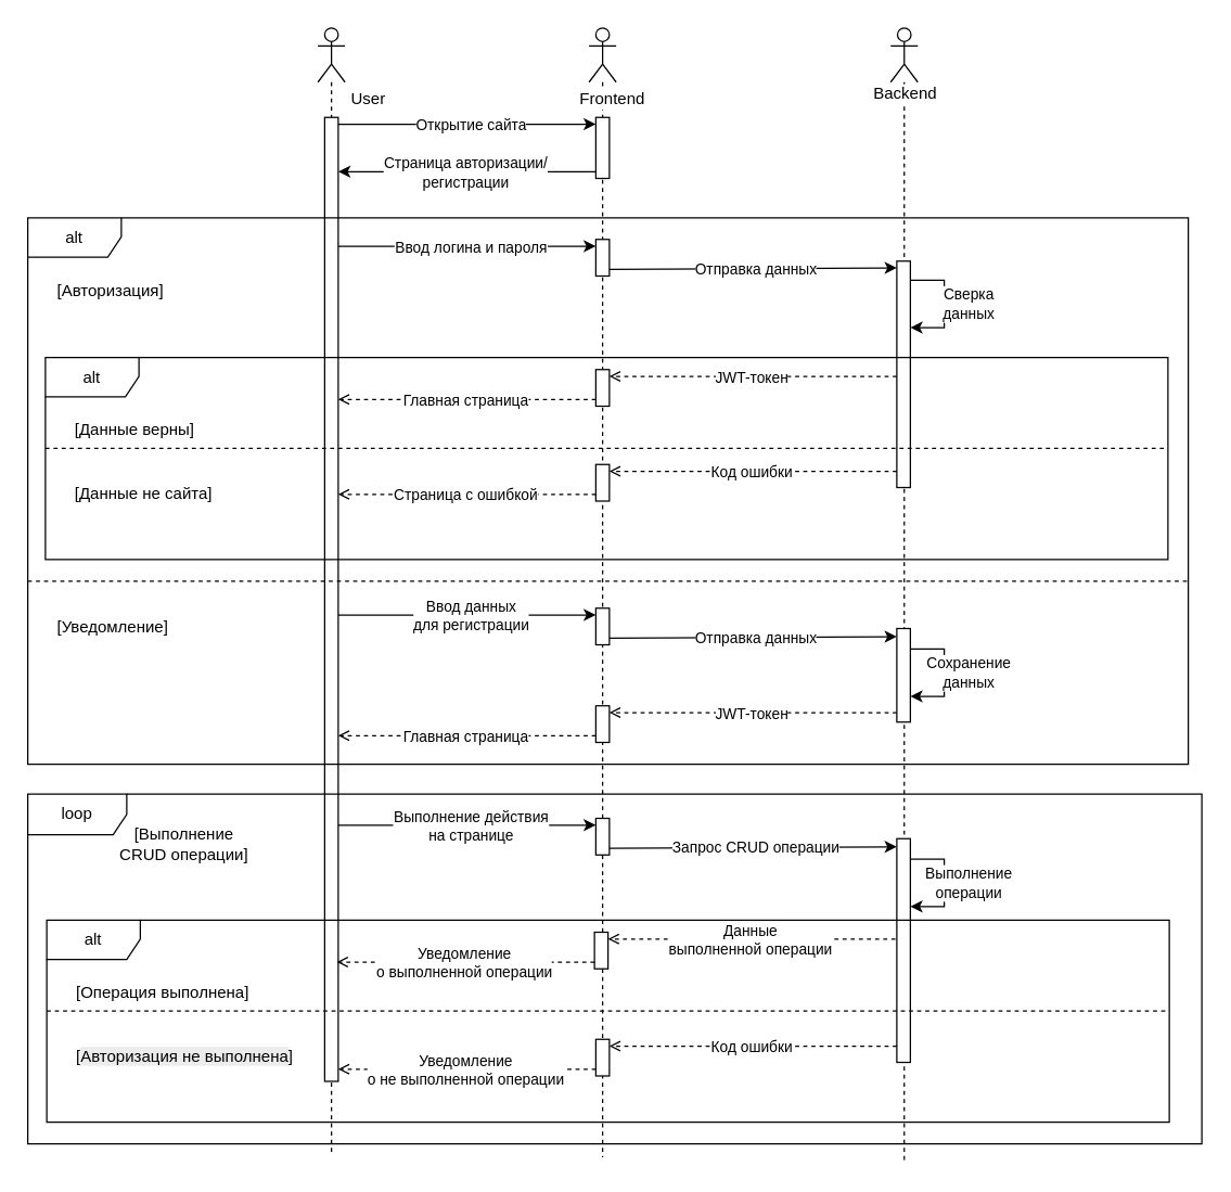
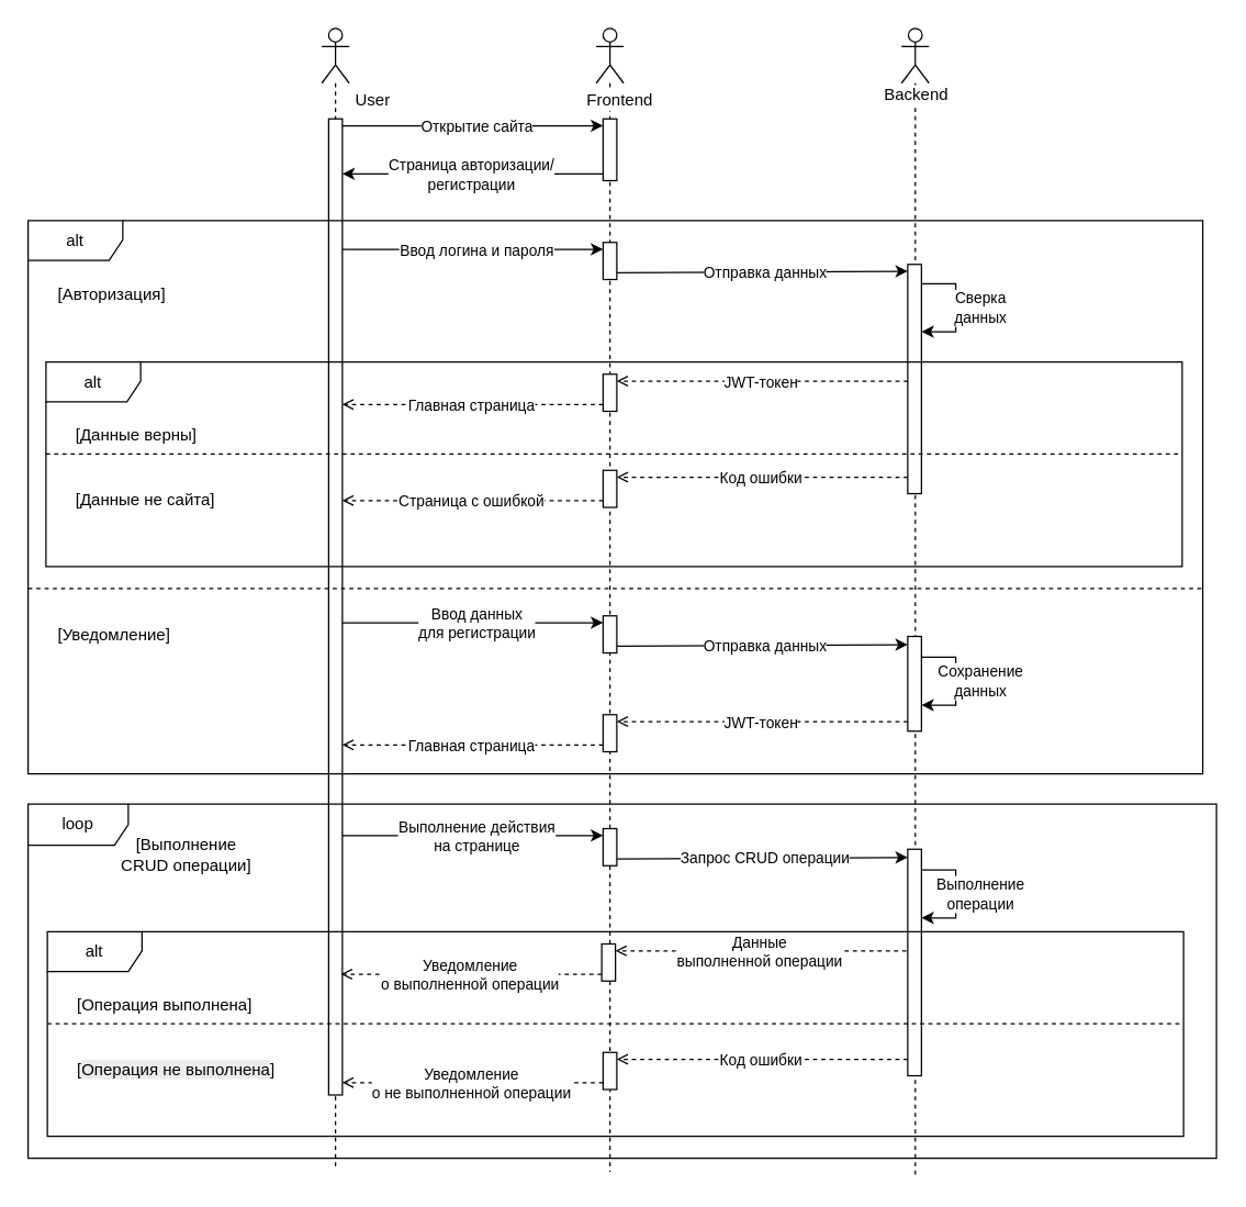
  <mxCell id="0" />
  <mxCell id="1" parent="0" />
  <mxCell id="2" value="" style="shape=umlLifeline;perimeter=lifelinePerimeter;whiteSpace=wrap;html=1;container=1;dropTarget=0;collapsible=0;recursiveResize=0;outlineConnect=0;portConstraint=eastwest;newEdgeStyle={&quot;curved&quot;:0,&quot;rounded&quot;:0};participant=umlActor;" vertex="1" parent="1"><mxGeometry x="234" y="20" width="20" height="830" as="geometry" /></mxCell>
  <mxCell id="3" value="" style="html=1;points=[[0,0,0,0,5],[0,1,0,0,-5],[1,0,0,0,5],[1,1,0,0,-5]];perimeter=orthogonalPerimeter;outlineConnect=0;targetShapes=umlLifeline;portConstraint=eastwest;newEdgeStyle={&quot;curved&quot;:0,&quot;rounded&quot;:0};" vertex="1" parent="2"><mxGeometry x="5" y="66" width="10" height="711" as="geometry" /></mxCell>
  <mxCell id="4" value="" style="shape=umlLifeline;perimeter=lifelinePerimeter;whiteSpace=wrap;html=1;container=1;dropTarget=0;collapsible=0;recursiveResize=0;outlineConnect=0;portConstraint=eastwest;newEdgeStyle={&quot;curved&quot;:0,&quot;rounded&quot;:0};participant=umlActor;" vertex="1" parent="1"><mxGeometry x="434" y="20" width="20" height="833" as="geometry" /></mxCell>
  <mxCell id="5" value="" style="html=1;points=[[0,0,0,0,5],[0,1,0,0,-5],[1,0,0,0,5],[1,1,0,0,-5]];perimeter=orthogonalPerimeter;outlineConnect=0;targetShapes=umlLifeline;portConstraint=eastwest;newEdgeStyle={&quot;curved&quot;:0,&quot;rounded&quot;:0};" vertex="1" parent="4"><mxGeometry x="5" y="66" width="10" height="45" as="geometry" /></mxCell>
  <mxCell id="6" value="" style="html=1;points=[[0,0,0,0,5],[0,1,0,0,-5],[1,0,0,0,5],[1,1,0,0,-5]];perimeter=orthogonalPerimeter;outlineConnect=0;targetShapes=umlLifeline;portConstraint=eastwest;newEdgeStyle={&quot;curved&quot;:0,&quot;rounded&quot;:0};" vertex="1" parent="4"><mxGeometry x="5" y="156" width="10" height="27" as="geometry" /></mxCell>
  <mxCell id="7" value="" style="html=1;points=[[0,0,0,0,5],[0,1,0,0,-5],[1,0,0,0,5],[1,1,0,0,-5]];perimeter=orthogonalPerimeter;outlineConnect=0;targetShapes=umlLifeline;portConstraint=eastwest;newEdgeStyle={&quot;curved&quot;:0,&quot;rounded&quot;:0};" vertex="1" parent="4"><mxGeometry x="5" y="252" width="10" height="27" as="geometry" /></mxCell>
  <mxCell id="8" value="" style="shape=umlLifeline;perimeter=lifelinePerimeter;whiteSpace=wrap;html=1;container=1;dropTarget=0;collapsible=0;recursiveResize=0;outlineConnect=0;portConstraint=eastwest;newEdgeStyle={&quot;curved&quot;:0,&quot;rounded&quot;:0};participant=umlActor;" vertex="1" parent="1"><mxGeometry x="656.5" y="20" width="20" height="837" as="geometry" /></mxCell>
  <mxCell id="9" value="Backend" style="text;html=1;align=center;verticalAlign=middle;resizable=0;points=[];autosize=1;labelBackgroundColor=default;" vertex="1" parent="1"><mxGeometry x="634" y="56" width="65" height="26" as="geometry" /></mxCell>
  <mxCell id="10" value="Frontend" style="text;html=1;align=center;verticalAlign=middle;resizable=0;points=[];autosize=1;labelBackgroundColor=default;" vertex="1" parent="1"><mxGeometry x="417.5" y="60" width="66" height="26" as="geometry" /></mxCell>
  <mxCell id="11" value="User" style="text;html=1;align=center;verticalAlign=middle;resizable=0;points=[];autosize=1;labelBackgroundColor=default;" vertex="1" parent="1"><mxGeometry x="249" y="60" width="43" height="26" as="geometry" /></mxCell>
  <mxCell id="12" value="" style="endArrow=classic;html=1;rounded=0;exitX=1;exitY=0;exitDx=0;exitDy=5;exitPerimeter=0;entryX=0;entryY=0;entryDx=0;entryDy=5;entryPerimeter=0;" edge="1" parent="1" source="3" target="5"><mxGeometry width="50" height="50" relative="1" as="geometry"><mxPoint x="476" y="206" as="sourcePoint" /><mxPoint x="526" y="156" as="targetPoint" /></mxGeometry></mxCell>
  <mxCell id="13" value="Открытие сайта" style="edgeLabel;html=1;align=center;verticalAlign=middle;resizable=0;points=[];" vertex="1" connectable="0" parent="12"><mxGeometry x="0.017" relative="1" as="geometry"><mxPoint as="offset" /></mxGeometry></mxCell>
  <mxCell id="14" value="" style="endArrow=classic;html=1;rounded=0;exitX=0;exitY=1;exitDx=0;exitDy=-5;exitPerimeter=0;" edge="1" parent="1" source="5" target="3"><mxGeometry width="50" height="50" relative="1" as="geometry"><mxPoint x="386" y="124" as="sourcePoint" /><mxPoint x="576" y="124" as="targetPoint" /></mxGeometry></mxCell>
  <mxCell id="15" value="Страница авторизации/&lt;br&gt;регистрации" style="edgeLabel;html=1;align=center;verticalAlign=middle;resizable=0;points=[];" vertex="1" connectable="0" parent="14"><mxGeometry x="0.017" relative="1" as="geometry"><mxPoint as="offset" /></mxGeometry></mxCell>
  <mxCell id="16" value="alt" style="shape=umlFrame;whiteSpace=wrap;html=1;pointerEvents=0;recursiveResize=0;container=1;collapsible=0;width=69;height=29;" vertex="1" parent="1"><mxGeometry x="20" y="160" width="856" height="403" as="geometry" /></mxCell>
  <mxCell id="17" value="[Авторизация]" style="text;html=1;" vertex="1" parent="16"><mxGeometry width="100" height="20" relative="1" as="geometry"><mxPoint x="20" y="40" as="offset" /></mxGeometry></mxCell>
  <mxCell id="18" value="[Уведомление]" style="line;strokeWidth=1;dashed=1;labelPosition=center;verticalLabelPosition=bottom;align=left;verticalAlign=top;spacingLeft=20;spacingTop=15;html=1;whiteSpace=wrap;" vertex="1" parent="16"><mxGeometry y="263" width="858" height="10" as="geometry" /></mxCell>
  <mxCell id="19" value="" style="html=1;points=[[0,0,0,0,5],[0,1,0,0,-5],[1,0,0,0,5],[1,1,0,0,-5]];perimeter=orthogonalPerimeter;outlineConnect=0;targetShapes=umlLifeline;portConstraint=eastwest;newEdgeStyle={&quot;curved&quot;:0,&quot;rounded&quot;:0};" vertex="1" parent="16"><mxGeometry x="641" y="32" width="10" height="167" as="geometry" /></mxCell>
  <mxCell id="20" value="" style="endArrow=classic;html=1;rounded=0;strokeColor=default;" edge="1" parent="16" source="19" target="19"><mxGeometry width="50" height="50" relative="1" as="geometry"><mxPoint x="651" y="32" as="sourcePoint" /><mxPoint x="651" y="52" as="targetPoint" /><Array as="points"><mxPoint x="676" y="46" /><mxPoint x="676" y="81" /></Array></mxGeometry></mxCell>
  <mxCell id="21" value="Сверка&lt;div&gt;данных&lt;/div&gt;" style="edgeLabel;html=1;align=center;verticalAlign=middle;resizable=0;points=[];" vertex="1" connectable="0" parent="20"><mxGeometry x="0.017" relative="1" as="geometry"><mxPoint x="17" y="-1" as="offset" /></mxGeometry></mxCell>
  <mxCell id="22" value="alt" style="shape=umlFrame;whiteSpace=wrap;html=1;pointerEvents=0;recursiveResize=0;container=1;collapsible=0;width=69;height=29;" vertex="1" parent="16"><mxGeometry x="13" y="103" width="828" height="149" as="geometry" /></mxCell>
  <mxCell id="23" value="[Данные верны]" style="text;html=1;" vertex="1" parent="22"><mxGeometry width="100" height="20" relative="1" as="geometry"><mxPoint x="20" y="40" as="offset" /></mxGeometry></mxCell>
  <mxCell id="24" value="[Данные не сайта]" style="line;strokeWidth=1;dashed=1;labelPosition=center;verticalLabelPosition=bottom;align=left;verticalAlign=top;spacingLeft=20;spacingTop=15;html=1;whiteSpace=wrap;" vertex="1" parent="22"><mxGeometry y="62" width="828" height="10" as="geometry" /></mxCell>
  <mxCell id="25" value="" style="html=1;points=[[0,0,0,0,5],[0,1,0,0,-5],[1,0,0,0,5],[1,1,0,0,-5]];perimeter=orthogonalPerimeter;outlineConnect=0;targetShapes=umlLifeline;portConstraint=eastwest;newEdgeStyle={&quot;curved&quot;:0,&quot;rounded&quot;:0};" vertex="1" parent="22"><mxGeometry x="406" y="79" width="10" height="27" as="geometry" /></mxCell>
  <mxCell id="26" value="" style="endArrow=open;html=1;rounded=0;entryX=1;entryY=0;entryDx=0;entryDy=5;entryPerimeter=0;endFill=0;dashed=1;" edge="1" target="25" parent="22"><mxGeometry width="50" height="50" relative="1" as="geometry"><mxPoint x="628" y="84" as="sourcePoint" /><mxPoint x="660" y="92" as="targetPoint" /></mxGeometry></mxCell>
  <mxCell id="27" value="Код ошибки" style="edgeLabel;html=1;align=center;verticalAlign=middle;resizable=0;points=[];" vertex="1" connectable="0" parent="26"><mxGeometry x="0.017" relative="1" as="geometry"><mxPoint as="offset" /></mxGeometry></mxCell>
  <mxCell id="28" value="" style="endArrow=open;html=1;rounded=0;endFill=0;dashed=1;exitX=0;exitY=1;exitDx=0;exitDy=-5;exitPerimeter=0;" edge="1" source="25" parent="22"><mxGeometry width="50" height="50" relative="1" as="geometry"><mxPoint x="688" y="137" as="sourcePoint" /><mxPoint x="216" y="101" as="targetPoint" /></mxGeometry></mxCell>
  <mxCell id="29" value="Страница с ошибкой" style="edgeLabel;html=1;align=center;verticalAlign=middle;resizable=0;points=[];" vertex="1" connectable="0" parent="28"><mxGeometry x="0.017" relative="1" as="geometry"><mxPoint as="offset" /></mxGeometry></mxCell>
  <mxCell id="30" value="" style="html=1;points=[[0,0,0,0,5],[0,1,0,0,-5],[1,0,0,0,5],[1,1,0,0,-5]];perimeter=orthogonalPerimeter;outlineConnect=0;targetShapes=umlLifeline;portConstraint=eastwest;newEdgeStyle={&quot;curved&quot;:0,&quot;rounded&quot;:0};" vertex="1" parent="16"><mxGeometry x="419" y="288" width="10" height="27" as="geometry" /></mxCell>
  <mxCell id="31" value="" style="html=1;points=[[0,0,0,0,5],[0,1,0,0,-5],[1,0,0,0,5],[1,1,0,0,-5]];perimeter=orthogonalPerimeter;outlineConnect=0;targetShapes=umlLifeline;portConstraint=eastwest;newEdgeStyle={&quot;curved&quot;:0,&quot;rounded&quot;:0};" vertex="1" parent="16"><mxGeometry x="419" y="360" width="10" height="27" as="geometry" /></mxCell>
  <mxCell id="32" value="" style="endArrow=classic;html=1;rounded=0;strokeColor=default;" edge="1" parent="16"><mxGeometry width="50" height="50" relative="1" as="geometry"><mxPoint x="651" y="318" as="sourcePoint" /><mxPoint x="651" y="353" as="targetPoint" /><Array as="points"><mxPoint x="676" y="318" /><mxPoint x="676" y="353" /></Array></mxGeometry></mxCell>
  <mxCell id="33" value="Сохранение&lt;div&gt;данных&lt;/div&gt;" style="edgeLabel;html=1;align=center;verticalAlign=middle;resizable=0;points=[];" vertex="1" connectable="0" parent="32"><mxGeometry x="0.017" relative="1" as="geometry"><mxPoint x="17" y="-1" as="offset" /></mxGeometry></mxCell>
  <mxCell id="34" value="" style="endArrow=classic;html=1;rounded=0;entryX=0;entryY=0;entryDx=0;entryDy=5;entryPerimeter=0;" edge="1" target="30" parent="16"><mxGeometry width="50" height="50" relative="1" as="geometry"><mxPoint x="229" y="293" as="sourcePoint" /><mxPoint x="441" y="334" as="targetPoint" /></mxGeometry></mxCell>
  <mxCell id="35" value="Ввод данных&lt;br&gt;для регистрации" style="edgeLabel;html=1;align=center;verticalAlign=middle;resizable=0;points=[];" vertex="1" connectable="0" parent="34"><mxGeometry x="0.017" relative="1" as="geometry"><mxPoint as="offset" /></mxGeometry></mxCell>
  <mxCell id="36" value="" style="endArrow=classic;html=1;rounded=0;entryX=0;entryY=0;entryDx=0;entryDy=5;entryPerimeter=0;exitX=1;exitY=1;exitDx=0;exitDy=-5;exitPerimeter=0;" edge="1" source="30" parent="16"><mxGeometry width="50" height="50" relative="1" as="geometry"><mxPoint x="407" y="336" as="sourcePoint" /><mxPoint x="641" y="309" as="targetPoint" /></mxGeometry></mxCell>
  <mxCell id="37" value="Отправка данных" style="edgeLabel;html=1;align=center;verticalAlign=middle;resizable=0;points=[];" vertex="1" connectable="0" parent="36"><mxGeometry x="0.017" relative="1" as="geometry"><mxPoint as="offset" /></mxGeometry></mxCell>
  <mxCell id="38" value="" style="endArrow=open;html=1;rounded=0;entryX=1;entryY=0;entryDx=0;entryDy=5;entryPerimeter=0;endFill=0;dashed=1;" edge="1" target="31" parent="16"><mxGeometry width="50" height="50" relative="1" as="geometry"><mxPoint x="641" y="365" as="sourcePoint" /><mxPoint x="673" y="373" as="targetPoint" /></mxGeometry></mxCell>
  <mxCell id="39" value="JWT-токен" style="edgeLabel;html=1;align=center;verticalAlign=middle;resizable=0;points=[];" vertex="1" connectable="0" parent="38"><mxGeometry x="0.017" relative="1" as="geometry"><mxPoint as="offset" /></mxGeometry></mxCell>
  <mxCell id="40" value="" style="endArrow=open;html=1;rounded=0;endFill=0;dashed=1;exitX=0;exitY=1;exitDx=0;exitDy=-5;exitPerimeter=0;" edge="1" source="31" parent="16"><mxGeometry width="50" height="50" relative="1" as="geometry"><mxPoint x="701" y="418" as="sourcePoint" /><mxPoint x="229" y="382" as="targetPoint" /></mxGeometry></mxCell>
  <mxCell id="41" value="Главная страница" style="edgeLabel;html=1;align=center;verticalAlign=middle;resizable=0;points=[];" vertex="1" connectable="0" parent="40"><mxGeometry x="0.017" relative="1" as="geometry"><mxPoint as="offset" /></mxGeometry></mxCell>
  <mxCell id="42" value="" style="html=1;points=[[0,0,0,0,5],[0,1,0,0,-5],[1,0,0,0,5],[1,1,0,0,-5]];perimeter=orthogonalPerimeter;outlineConnect=0;targetShapes=umlLifeline;portConstraint=eastwest;newEdgeStyle={&quot;curved&quot;:0,&quot;rounded&quot;:0};" vertex="1" parent="16"><mxGeometry x="641" y="303" width="10" height="69" as="geometry" /></mxCell>
  <mxCell id="43" value="" style="endArrow=classic;html=1;rounded=0;entryX=0;entryY=0;entryDx=0;entryDy=5;entryPerimeter=0;" edge="1" parent="1" source="3" target="6"><mxGeometry width="50" height="50" relative="1" as="geometry"><mxPoint x="271" y="222" as="sourcePoint" /><mxPoint x="461" y="222" as="targetPoint" /></mxGeometry></mxCell>
  <mxCell id="44" value="Ввод логина и пароля" style="edgeLabel;html=1;align=center;verticalAlign=middle;resizable=0;points=[];" vertex="1" connectable="0" parent="43"><mxGeometry x="0.017" relative="1" as="geometry"><mxPoint as="offset" /></mxGeometry></mxCell>
  <mxCell id="45" value="" style="endArrow=classic;html=1;rounded=0;entryX=0;entryY=0;entryDx=0;entryDy=5;entryPerimeter=0;exitX=1;exitY=1;exitDx=0;exitDy=-5;exitPerimeter=0;" edge="1" parent="1" source="6" target="19"><mxGeometry width="50" height="50" relative="1" as="geometry"><mxPoint x="427" y="224" as="sourcePoint" /><mxPoint x="617" y="224" as="targetPoint" /></mxGeometry></mxCell>
  <mxCell id="46" value="Отправка данных" style="edgeLabel;html=1;align=center;verticalAlign=middle;resizable=0;points=[];" vertex="1" connectable="0" parent="45"><mxGeometry x="0.017" relative="1" as="geometry"><mxPoint as="offset" /></mxGeometry></mxCell>
  <mxCell id="47" value="" style="endArrow=open;html=1;rounded=0;entryX=1;entryY=0;entryDx=0;entryDy=5;entryPerimeter=0;endFill=0;dashed=1;" edge="1" parent="1" source="19" target="7"><mxGeometry width="50" height="50" relative="1" as="geometry"><mxPoint x="481" y="286" as="sourcePoint" /><mxPoint x="693" y="285" as="targetPoint" /></mxGeometry></mxCell>
  <mxCell id="48" value="JWT-токен" style="edgeLabel;html=1;align=center;verticalAlign=middle;resizable=0;points=[];" vertex="1" connectable="0" parent="47"><mxGeometry x="0.017" relative="1" as="geometry"><mxPoint as="offset" /></mxGeometry></mxCell>
  <mxCell id="49" value="" style="endArrow=open;html=1;rounded=0;endFill=0;dashed=1;exitX=0;exitY=1;exitDx=0;exitDy=-5;exitPerimeter=0;" edge="1" parent="1" source="7" target="3"><mxGeometry width="50" height="50" relative="1" as="geometry"><mxPoint x="721" y="330" as="sourcePoint" /><mxPoint x="500" y="326" as="targetPoint" /></mxGeometry></mxCell>
  <mxCell id="50" value="Главная страница" style="edgeLabel;html=1;align=center;verticalAlign=middle;resizable=0;points=[];" vertex="1" connectable="0" parent="49"><mxGeometry x="0.017" relative="1" as="geometry"><mxPoint as="offset" /></mxGeometry></mxCell>
  <mxCell id="51" value="loop" style="shape=umlFrame;whiteSpace=wrap;html=1;pointerEvents=0;recursiveResize=0;container=1;collapsible=0;width=73;height=30;" vertex="1" parent="1"><mxGeometry x="20" y="585" width="866" height="258" as="geometry" /></mxCell>
  <mxCell id="52" value="" style="html=1;points=[[0,0,0,0,5],[0,1,0,0,-5],[1,0,0,0,5],[1,1,0,0,-5]];perimeter=orthogonalPerimeter;outlineConnect=0;targetShapes=umlLifeline;portConstraint=eastwest;newEdgeStyle={&quot;curved&quot;:0,&quot;rounded&quot;:0};" vertex="1" parent="51"><mxGeometry x="419" y="18" width="10" height="27" as="geometry" /></mxCell>
  <mxCell id="53" value="" style="endArrow=classic;html=1;rounded=0;strokeColor=default;" edge="1" parent="51"><mxGeometry width="50" height="50" relative="1" as="geometry"><mxPoint x="651" y="48" as="sourcePoint" /><mxPoint x="651" y="83" as="targetPoint" /><Array as="points"><mxPoint x="676" y="48" /><mxPoint x="676" y="83" /></Array></mxGeometry></mxCell>
  <mxCell id="54" value="Выполнение&lt;br&gt;операции" style="edgeLabel;html=1;align=center;verticalAlign=middle;resizable=0;points=[];" vertex="1" connectable="0" parent="53"><mxGeometry x="0.017" relative="1" as="geometry"><mxPoint x="17" y="-1" as="offset" /></mxGeometry></mxCell>
  <mxCell id="55" value="" style="endArrow=classic;html=1;rounded=0;entryX=0;entryY=0;entryDx=0;entryDy=5;entryPerimeter=0;" edge="1" parent="51" target="52"><mxGeometry width="50" height="50" relative="1" as="geometry"><mxPoint x="229" y="23" as="sourcePoint" /><mxPoint x="441" y="64" as="targetPoint" /></mxGeometry></mxCell>
  <mxCell id="56" value="Выполнение действия&lt;div&gt;на странице&lt;/div&gt;" style="edgeLabel;html=1;align=center;verticalAlign=middle;resizable=0;points=[];" vertex="1" connectable="0" parent="55"><mxGeometry x="0.017" relative="1" as="geometry"><mxPoint as="offset" /></mxGeometry></mxCell>
  <mxCell id="57" value="" style="endArrow=classic;html=1;rounded=0;entryX=0;entryY=0;entryDx=0;entryDy=5;entryPerimeter=0;exitX=1;exitY=1;exitDx=0;exitDy=-5;exitPerimeter=0;" edge="1" parent="51" source="52"><mxGeometry width="50" height="50" relative="1" as="geometry"><mxPoint x="407" y="66" as="sourcePoint" /><mxPoint x="641" y="39" as="targetPoint" /></mxGeometry></mxCell>
  <mxCell id="58" value="Запрос CRUD операции" style="edgeLabel;html=1;align=center;verticalAlign=middle;resizable=0;points=[];" vertex="1" connectable="0" parent="57"><mxGeometry x="0.017" relative="1" as="geometry"><mxPoint as="offset" /></mxGeometry></mxCell>
  <mxCell id="59" value="" style="html=1;points=[[0,0,0,0,5],[0,1,0,0,-5],[1,0,0,0,5],[1,1,0,0,-5]];perimeter=orthogonalPerimeter;outlineConnect=0;targetShapes=umlLifeline;portConstraint=eastwest;newEdgeStyle={&quot;curved&quot;:0,&quot;rounded&quot;:0};" vertex="1" parent="51"><mxGeometry x="641" y="33" width="10" height="165" as="geometry" /></mxCell>
  <mxCell id="60" value="[Выполнение&lt;br&gt;CRUD операции]" style="text;html=1;align=center;verticalAlign=middle;resizable=0;points=[];autosize=1;strokeColor=none;fillColor=none;" vertex="1" parent="51"><mxGeometry x="58" y="16" width="114" height="41" as="geometry" /></mxCell>
  <mxCell id="61" value="alt" style="shape=umlFrame;whiteSpace=wrap;html=1;pointerEvents=0;recursiveResize=0;container=1;collapsible=0;width=69;height=29;" vertex="1" parent="51"><mxGeometry x="14" y="93" width="828" height="149" as="geometry" /></mxCell>
  <mxCell id="62" value="[Операция выполнена]" style="text;html=1;" vertex="1" parent="61"><mxGeometry width="100" height="20" relative="1" as="geometry"><mxPoint x="20" y="40" as="offset" /></mxGeometry></mxCell>
- <mxCell id="63" value="[&lt;span style=&quot;text-wrap-mode: nowrap; background-color: rgb(236, 236, 236);&quot;&gt;Авторизация не выполнена&lt;/span&gt;]" style="line;strokeWidth=1;dashed=1;labelPosition=center;verticalLabelPosition=bottom;align=left;verticalAlign=top;spacingLeft=20;spacingTop=15;html=1;whiteSpace=wrap;" vertex="1" parent="61"><mxGeometry y="62" width="828" height="10" as="geometry" /></mxCell>
+ <mxCell id="63" value="[&lt;span style=&quot;text-wrap-mode: nowrap; background-color: rgb(236, 236, 236);&quot;&gt;Операция не выполнена&lt;/span&gt;]" style="line;strokeWidth=1;dashed=1;labelPosition=center;verticalLabelPosition=bottom;align=left;verticalAlign=top;spacingLeft=20;spacingTop=15;html=1;whiteSpace=wrap;" vertex="1" parent="61"><mxGeometry y="62" width="828" height="10" as="geometry" /></mxCell>
  <mxCell id="64" value="" style="html=1;points=[[0,0,0,0,5],[0,1,0,0,-5],[1,0,0,0,5],[1,1,0,0,-5]];perimeter=orthogonalPerimeter;outlineConnect=0;targetShapes=umlLifeline;portConstraint=eastwest;newEdgeStyle={&quot;curved&quot;:0,&quot;rounded&quot;:0};" vertex="1" parent="61"><mxGeometry x="404" y="9" width="10" height="27" as="geometry" /></mxCell>
  <mxCell id="65" value="" style="endArrow=open;html=1;rounded=0;entryX=1;entryY=0;entryDx=0;entryDy=5;entryPerimeter=0;endFill=0;dashed=1;" edge="1" parent="61" target="64"><mxGeometry width="50" height="50" relative="1" as="geometry"><mxPoint x="626" y="14" as="sourcePoint" /><mxPoint x="658" y="22" as="targetPoint" /></mxGeometry></mxCell>
  <mxCell id="66" value="Данные&lt;br&gt;выполненной операции" style="edgeLabel;html=1;align=center;verticalAlign=middle;resizable=0;points=[];" vertex="1" connectable="0" parent="65"><mxGeometry x="0.017" relative="1" as="geometry"><mxPoint as="offset" /></mxGeometry></mxCell>
  <mxCell id="67" value="" style="endArrow=open;html=1;rounded=0;endFill=0;dashed=1;exitX=0;exitY=1;exitDx=0;exitDy=-5;exitPerimeter=0;" edge="1" parent="61" source="64"><mxGeometry width="50" height="50" relative="1" as="geometry"><mxPoint x="686" y="67" as="sourcePoint" /><mxPoint x="214" y="31" as="targetPoint" /></mxGeometry></mxCell>
  <mxCell id="68" value="Уведомление&lt;br&gt;о выполненной операции" style="edgeLabel;html=1;align=center;verticalAlign=middle;resizable=0;points=[];" vertex="1" connectable="0" parent="67"><mxGeometry x="0.017" relative="1" as="geometry"><mxPoint as="offset" /></mxGeometry></mxCell>
  <mxCell id="69" value="" style="html=1;points=[[0,0,0,0,5],[0,1,0,0,-5],[1,0,0,0,5],[1,1,0,0,-5]];perimeter=orthogonalPerimeter;outlineConnect=0;targetShapes=umlLifeline;portConstraint=eastwest;newEdgeStyle={&quot;curved&quot;:0,&quot;rounded&quot;:0};" vertex="1" parent="61"><mxGeometry x="405" y="88" width="10" height="27" as="geometry" /></mxCell>
  <mxCell id="70" value="" style="endArrow=open;html=1;rounded=0;entryX=1;entryY=0;entryDx=0;entryDy=5;entryPerimeter=0;endFill=0;dashed=1;" edge="1" target="69" parent="61"><mxGeometry width="50" height="50" relative="1" as="geometry"><mxPoint x="627" y="93" as="sourcePoint" /><mxPoint x="659" y="101" as="targetPoint" /></mxGeometry></mxCell>
  <mxCell id="71" value="Код ошибки" style="edgeLabel;html=1;align=center;verticalAlign=middle;resizable=0;points=[];" vertex="1" connectable="0" parent="70"><mxGeometry x="0.017" relative="1" as="geometry"><mxPoint as="offset" /></mxGeometry></mxCell>
  <mxCell id="72" value="" style="endArrow=open;html=1;rounded=0;endFill=0;dashed=1;exitX=0;exitY=1;exitDx=0;exitDy=-5;exitPerimeter=0;" edge="1" source="69" parent="61"><mxGeometry width="50" height="50" relative="1" as="geometry"><mxPoint x="687" y="146" as="sourcePoint" /><mxPoint x="215" y="110" as="targetPoint" /></mxGeometry></mxCell>
  <mxCell id="73" value="Уведомление&lt;br&gt;о не выполненной операции" style="edgeLabel;html=1;align=center;verticalAlign=middle;resizable=0;points=[];" vertex="1" connectable="0" parent="72"><mxGeometry x="0.017" relative="1" as="geometry"><mxPoint as="offset" /></mxGeometry></mxCell>
